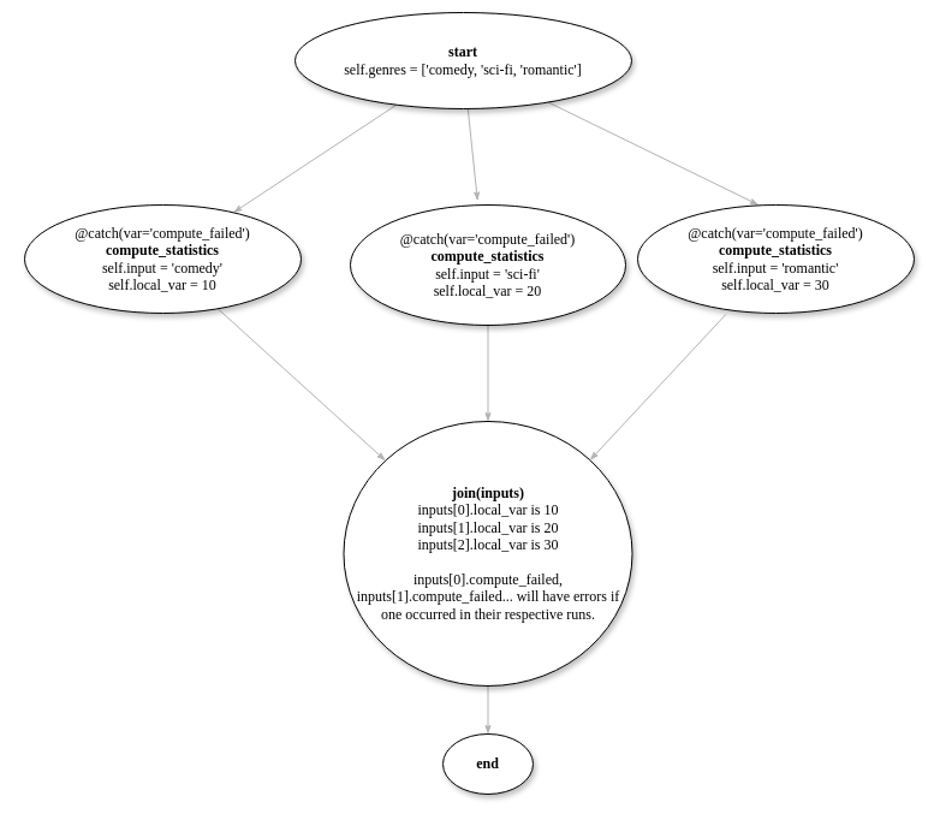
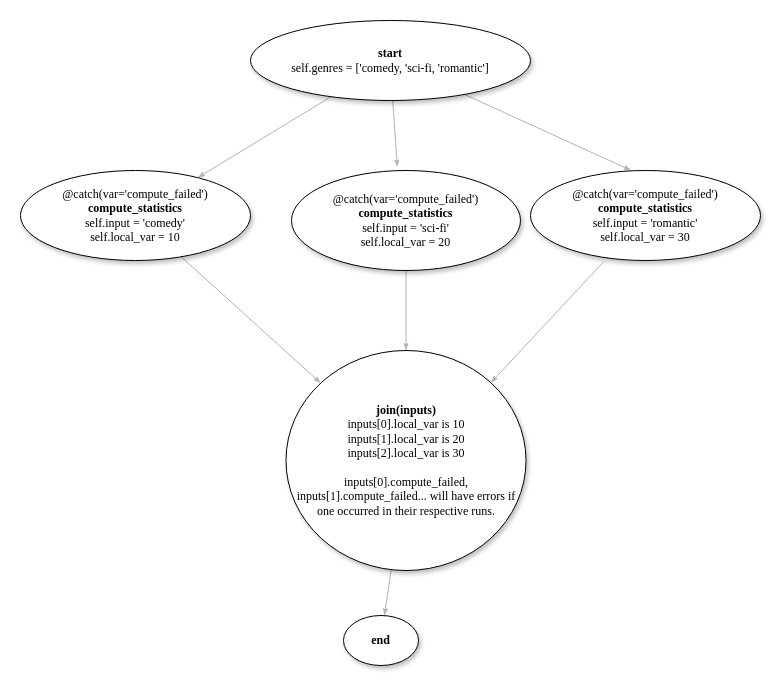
  <mxCell id="0" />
  <mxCell id="1" parent="0" />
  <mxCell id="2" style="edgeStyle=none;rounded=1;html=1;labelBackgroundColor=none;startArrow=none;startFill=0;startSize=5;endArrow=classicThin;endFill=1;endSize=5;jettySize=auto;orthogonalLoop=1;strokeColor=#B3B3B3;strokeWidth=1;fontFamily=Verdana;fontSize=12;entryX=0.462;entryY=-0.035;entryDx=0;entryDy=0;entryPerimeter=0;" parent="1" source="5" target="13" edge="1"><mxGeometry relative="1" as="geometry"><mxPoint x="365" y="160" as="targetPoint" /><Array as="points" /></mxGeometry></mxCell>
  <mxCell id="3" value="" style="edgeStyle=none;rounded=1;html=1;labelBackgroundColor=none;startArrow=none;startFill=0;startSize=5;endArrow=classicThin;endFill=1;endSize=5;jettySize=auto;orthogonalLoop=1;strokeColor=#B3B3B3;strokeWidth=1;fontFamily=Verdana;fontSize=12" parent="1" source="5" target="8" edge="1"><mxGeometry relative="1" as="geometry" /></mxCell>
  <mxCell id="4" value="" style="edgeStyle=none;rounded=1;html=1;labelBackgroundColor=none;startArrow=none;startFill=0;startSize=5;endArrow=classicThin;endFill=1;endSize=5;jettySize=auto;orthogonalLoop=1;strokeColor=#B3B3B3;strokeWidth=1;fontFamily=Verdana;fontSize=12;entryX=0.438;entryY=0;entryDx=0;entryDy=0;entryPerimeter=0;" parent="1" source="5" target="14" edge="1"><mxGeometry x="0.453" y="-97" relative="1" as="geometry"><mxPoint x="576.07" y="171.363" as="targetPoint" /><mxPoint as="offset" /></mxGeometry></mxCell>
- <mxCell id="5" value="&lt;b&gt;start&lt;/b&gt;&lt;br&gt;self.genres = ['comedy, 'sci-fi, 'romantic']" style="ellipse;whiteSpace=wrap;html=1;rounded=0;shadow=1;comic=0;labelBackgroundColor=none;strokeWidth=1;fontFamily=Verdana;fontSize=12;align=center;" parent="1" vertex="1"><mxGeometry x="245" y="10" width="280" height="80" as="geometry" /></mxCell>
+ <mxCell id="5" value="&lt;b&gt;start&lt;/b&gt;&lt;br&gt;self.genres = ['comedy, 'sci-fi, 'romantic']" style="ellipse;whiteSpace=wrap;html=1;rounded=0;shadow=1;comic=0;labelBackgroundColor=none;strokeWidth=1;fontFamily=Verdana;fontSize=12;align=center;" parent="1" vertex="1"><mxGeometry x="250" y="20" width="280" height="80" as="geometry" /></mxCell>
  <mxCell id="6" value="" style="edgeStyle=none;rounded=1;html=1;labelBackgroundColor=none;startArrow=none;startFill=0;startSize=5;endArrow=classicThin;endFill=1;endSize=5;jettySize=auto;orthogonalLoop=1;strokeColor=#B3B3B3;strokeWidth=1;fontFamily=Verdana;fontSize=12;entryX=0.5;entryY=0;entryDx=0;entryDy=0;" parent="1" source="13" target="10" edge="1"><mxGeometry x="0.878" y="64" relative="1" as="geometry"><mxPoint x="365" y="210" as="sourcePoint" /><mxPoint x="441.499" y="292.39" as="targetPoint" /><mxPoint as="offset" /></mxGeometry></mxCell>
  <mxCell id="7" value="" style="edgeStyle=none;rounded=1;html=1;labelBackgroundColor=none;startArrow=none;startFill=0;startSize=5;endArrow=classicThin;endFill=1;endSize=5;jettySize=auto;orthogonalLoop=1;strokeColor=#B3B3B3;strokeWidth=1;fontFamily=Verdana;fontSize=12" parent="1" source="8" target="10" edge="1"><mxGeometry relative="1" as="geometry" /></mxCell>
  <mxCell id="8" value="@catch(var='compute_failed')&lt;br&gt;&lt;b&gt;compute_statistics&lt;/b&gt;&lt;br&gt;self.input = 'comedy'&lt;br&gt;self.local_var = 10" style="ellipse;whiteSpace=wrap;html=1;rounded=0;shadow=1;comic=0;labelBackgroundColor=none;strokeWidth=1;fontFamily=Verdana;fontSize=12;align=center;" parent="1" vertex="1"><mxGeometry x="20" y="170" width="230" height="90" as="geometry" /></mxCell>
  <mxCell id="9" value="" style="edgeStyle=none;rounded=1;html=1;labelBackgroundColor=none;startArrow=none;startFill=0;startSize=5;endArrow=classicThin;endFill=1;endSize=5;jettySize=auto;orthogonalLoop=1;strokeColor=#B3B3B3;strokeWidth=1;fontFamily=Verdana;fontSize=12" parent="1" source="10" target="11" edge="1"><mxGeometry relative="1" as="geometry" /></mxCell>
  <mxCell id="10" value="&lt;b&gt;join(inputs)&lt;/b&gt;&lt;br&gt;inputs[0].local_var is 10&lt;br&gt;inputs[1].local_var is 20&lt;br&gt;inputs[2].local_var is 30&lt;br&gt;&lt;br&gt;inputs[0].compute_failed, inputs[1].compute_failed... will have errors if one occurred in their respective runs." style="ellipse;whiteSpace=wrap;html=1;rounded=0;shadow=1;comic=0;labelBackgroundColor=none;strokeWidth=1;fontFamily=Verdana;fontSize=12;align=center;" parent="1" vertex="1"><mxGeometry x="285.5" y="350" width="240" height="220" as="geometry" /></mxCell>
- <mxCell id="11" value="&lt;span&gt;&lt;b&gt;end&lt;/b&gt;&lt;br&gt;&lt;/span&gt;" style="ellipse;whiteSpace=wrap;html=1;rounded=0;shadow=1;comic=0;labelBackgroundColor=none;strokeWidth=1;fontFamily=Verdana;fontSize=12;align=center;" parent="1" vertex="1"><mxGeometry x="368" y="610" width="75" height="50" as="geometry" /></mxCell>
+ <mxCell id="11" value="&lt;span&gt;&lt;b&gt;end&lt;/b&gt;&lt;br&gt;&lt;/span&gt;" style="ellipse;whiteSpace=wrap;html=1;rounded=0;shadow=1;comic=0;labelBackgroundColor=none;strokeWidth=1;fontFamily=Verdana;fontSize=12;align=center;" parent="1" vertex="1"><mxGeometry x="343" y="615" width="75" height="50" as="geometry" /></mxCell>
  <mxCell id="12" value="" style="edgeStyle=none;rounded=1;html=1;labelBackgroundColor=none;startArrow=none;startFill=0;startSize=5;endArrow=classicThin;endFill=1;endSize=5;jettySize=auto;orthogonalLoop=1;strokeColor=#B3B3B3;strokeWidth=1;fontFamily=Verdana;fontSize=12;entryX=1;entryY=0;entryDx=0;entryDy=0;exitX=0.319;exitY=1.011;exitDx=0;exitDy=0;exitPerimeter=0;" edge="1" parent="1" source="14" target="10"><mxGeometry x="0.453" y="-97" relative="1" as="geometry"><mxPoint x="610.003" y="209.995" as="sourcePoint" /><mxPoint x="783.29" y="285.063" as="targetPoint" /><mxPoint as="offset" /></mxGeometry></mxCell>
  <mxCell id="13" value="@catch(var='compute_failed')&lt;br&gt;&lt;b&gt;compute_statistics&lt;/b&gt;&lt;br&gt;self.input = 'sci-fi'&lt;br&gt;self.local_var = 20" style="ellipse;whiteSpace=wrap;html=1;rounded=0;shadow=1;comic=0;labelBackgroundColor=none;strokeWidth=1;fontFamily=Verdana;fontSize=12;align=center;" vertex="1" parent="1"><mxGeometry x="291" y="170" width="229" height="100" as="geometry" /></mxCell>
  <mxCell id="14" value="@catch(var='compute_failed')&lt;b&gt;&lt;br&gt;compute_statistics&lt;/b&gt;&lt;br&gt;self.input = 'romantic'&lt;br&gt;self.local_var = 30" style="ellipse;whiteSpace=wrap;html=1;rounded=0;shadow=1;comic=0;labelBackgroundColor=none;strokeWidth=1;fontFamily=Verdana;fontSize=12;align=center;" vertex="1" parent="1"><mxGeometry x="530" y="170" width="230" height="90" as="geometry" /></mxCell>
